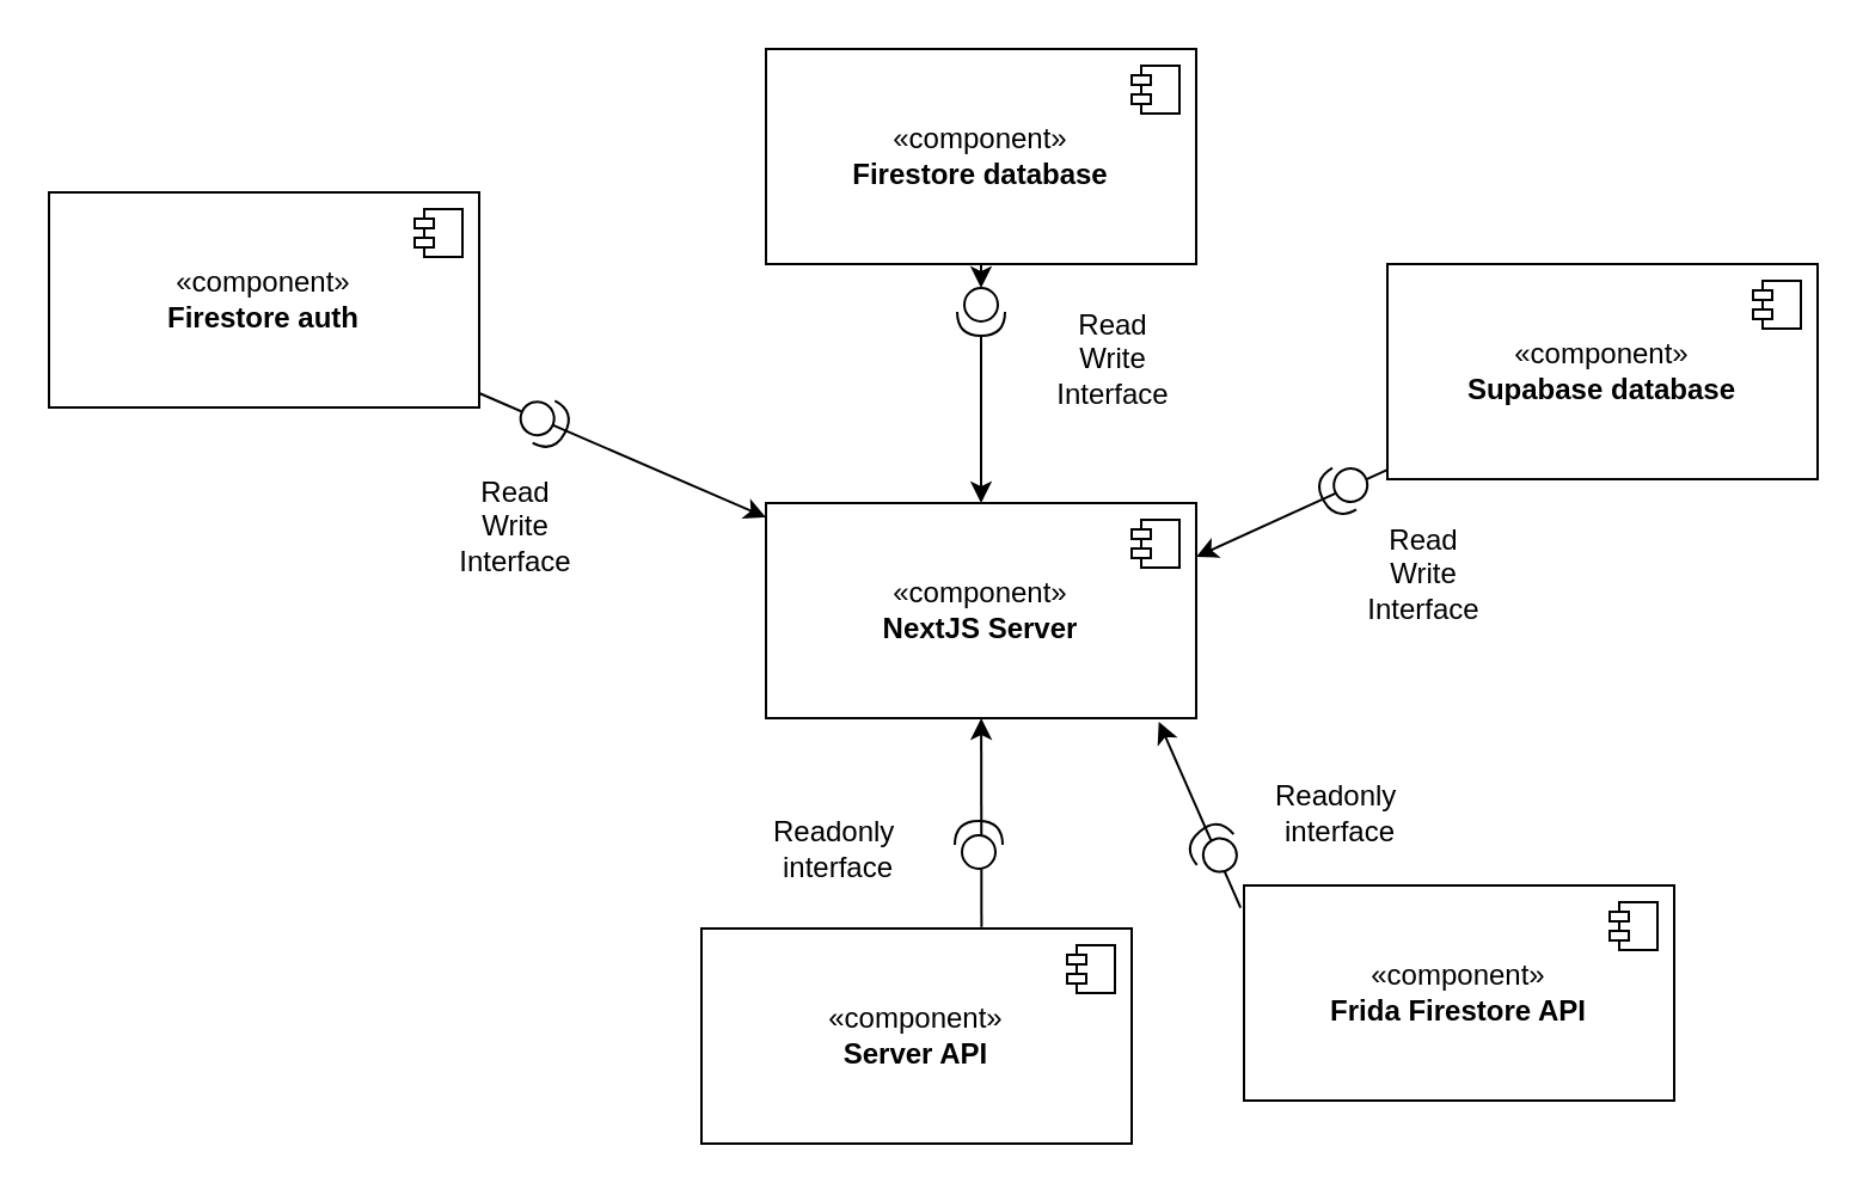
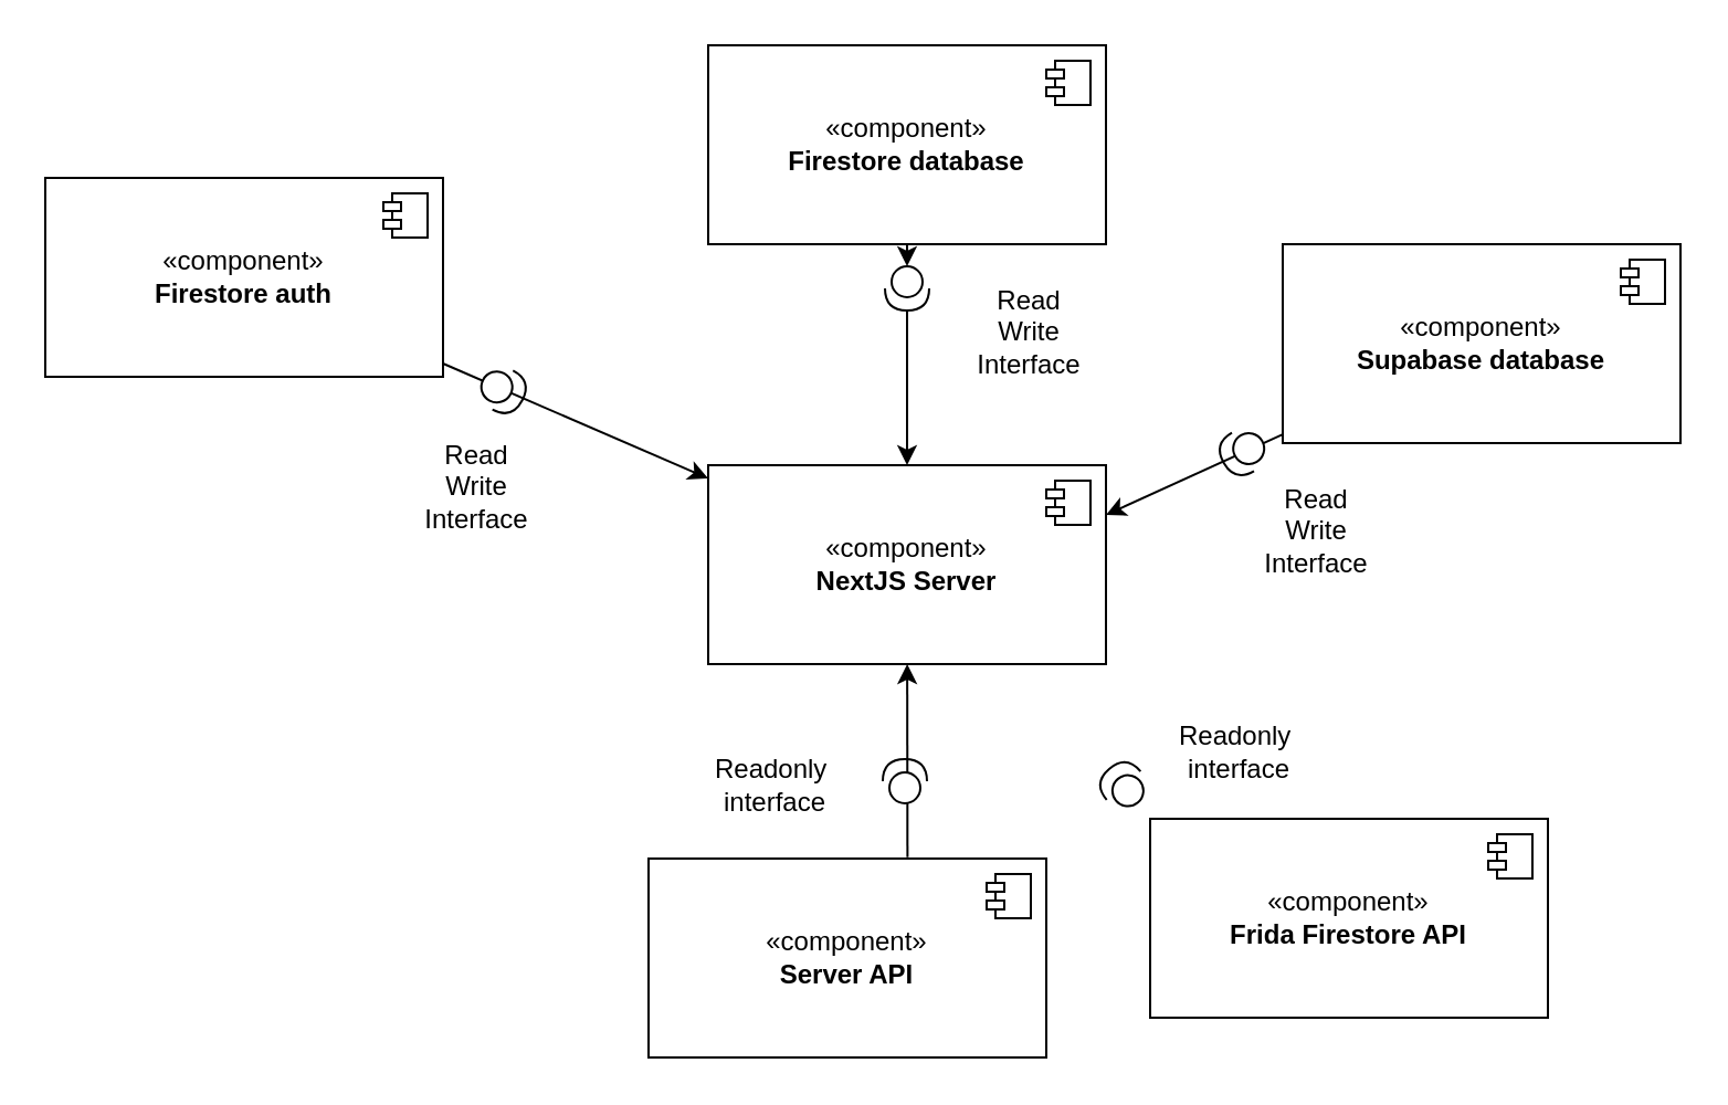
  <mxCell id="0" />
  <mxCell id="1" parent="0" />
  <mxCell id="2" style="edgeStyle=none;rounded=0;orthogonalLoop=1;jettySize=auto;html=1;" edge="1" parent="1" source="15" target="7"><mxGeometry relative="1" as="geometry" /></mxCell>
  <mxCell id="3" value="«component»&lt;br&gt;&lt;b&gt;Firestore database&lt;/b&gt;" style="html=1;dropTarget=0;whiteSpace=wrap;" vertex="1" parent="1"><mxGeometry x="320" y="20" width="180" height="90" as="geometry" /></mxCell>
  <mxCell id="4" value="" style="shape=module;jettyWidth=8;jettyHeight=4;" vertex="1" parent="3"><mxGeometry x="1" width="20" height="20" relative="1" as="geometry"><mxPoint x="-27" y="7" as="offset" /></mxGeometry></mxCell>
  <mxCell id="5" value="«component»&lt;br&gt;&lt;b&gt;Supabase database&lt;/b&gt;" style="html=1;dropTarget=0;whiteSpace=wrap;" vertex="1" parent="1"><mxGeometry x="580" y="110" width="180" height="90" as="geometry" /></mxCell>
  <mxCell id="6" value="" style="shape=module;jettyWidth=8;jettyHeight=4;" vertex="1" parent="5"><mxGeometry x="1" width="20" height="20" relative="1" as="geometry"><mxPoint x="-27" y="7" as="offset" /></mxGeometry></mxCell>
  <mxCell id="7" value="«component»&lt;br&gt;&lt;b&gt;NextJS Server&lt;/b&gt;" style="html=1;dropTarget=0;whiteSpace=wrap;" vertex="1" parent="1"><mxGeometry x="320" y="210" width="180" height="90" as="geometry" /></mxCell>
  <mxCell id="8" value="" style="shape=module;jettyWidth=8;jettyHeight=4;" vertex="1" parent="7"><mxGeometry x="1" width="20" height="20" relative="1" as="geometry"><mxPoint x="-27" y="7" as="offset" /></mxGeometry></mxCell>
  <mxCell id="9" style="rounded=0;orthogonalLoop=1;jettySize=auto;html=1;" edge="1" parent="1" source="10" target="7"><mxGeometry relative="1" as="geometry" /></mxCell>
  <mxCell id="10" value="«component»&lt;br&gt;&lt;b&gt;Firestore auth&lt;/b&gt;" style="html=1;dropTarget=0;whiteSpace=wrap;" vertex="1" parent="1"><mxGeometry x="20" y="80" width="180" height="90" as="geometry" /></mxCell>
  <mxCell id="11" value="" style="shape=module;jettyWidth=8;jettyHeight=4;" vertex="1" parent="10"><mxGeometry x="1" width="20" height="20" relative="1" as="geometry"><mxPoint x="-27" y="7" as="offset" /></mxGeometry></mxCell>
  <mxCell id="12" value="" style="shape=providedRequiredInterface;html=1;verticalLabelPosition=bottom;sketch=0;rotation=27.8;" vertex="1" parent="1"><mxGeometry x="217" y="166" width="20" height="20" as="geometry" /></mxCell>
  <mxCell id="13" value="Read&lt;div&gt;Write&lt;/div&gt;&lt;div&gt;Interface&lt;/div&gt;" style="text;html=1;align=center;verticalAlign=middle;resizable=0;points=[];autosize=1;strokeColor=none;fillColor=none;" vertex="1" parent="1"><mxGeometry x="180" y="190" width="70" height="60" as="geometry" /></mxCell>
  <mxCell id="14" value="" style="edgeStyle=none;rounded=0;orthogonalLoop=1;jettySize=auto;html=1;" edge="1" parent="1" source="3" target="15"><mxGeometry relative="1" as="geometry"><mxPoint x="410" y="110" as="sourcePoint" /><mxPoint x="410" y="210" as="targetPoint" /></mxGeometry></mxCell>
  <mxCell id="15" value="" style="shape=providedRequiredInterface;html=1;verticalLabelPosition=bottom;sketch=0;rotation=90;" vertex="1" parent="1"><mxGeometry x="400" y="120" width="20" height="20" as="geometry" /></mxCell>
  <mxCell id="16" value="Read&lt;div&gt;Write&lt;/div&gt;&lt;div&gt;Interface&lt;/div&gt;" style="text;html=1;align=center;verticalAlign=middle;resizable=0;points=[];autosize=1;strokeColor=none;fillColor=none;" vertex="1" parent="1"><mxGeometry x="430" y="120" width="70" height="60" as="geometry" /></mxCell>
  <mxCell id="17" style="edgeStyle=none;rounded=0;orthogonalLoop=1;jettySize=auto;html=1;entryX=1;entryY=0.25;entryDx=0;entryDy=0;" edge="1" parent="1" source="5" target="7"><mxGeometry relative="1" as="geometry"><mxPoint x="570" y="300" as="targetPoint" /></mxGeometry></mxCell>
  <mxCell id="18" value="Read&lt;div&gt;Write&lt;/div&gt;&lt;div&gt;Interface&lt;/div&gt;" style="text;html=1;align=center;verticalAlign=middle;resizable=0;points=[];autosize=1;strokeColor=none;fillColor=none;" vertex="1" parent="1"><mxGeometry x="560" y="210" width="70" height="60" as="geometry" /></mxCell>
  <mxCell id="19" value="" style="shape=providedRequiredInterface;html=1;verticalLabelPosition=bottom;sketch=0;rotation=-210;" vertex="1" parent="1"><mxGeometry x="552" y="194" width="20" height="20" as="geometry" /></mxCell>
  <mxCell id="20" value="«component»&lt;br&gt;&lt;b&gt;Frida Firestore API&lt;/b&gt;" style="html=1;dropTarget=0;whiteSpace=wrap;" vertex="1" parent="1"><mxGeometry x="520" y="370" width="180" height="90" as="geometry" /></mxCell>
  <mxCell id="21" value="" style="shape=module;jettyWidth=8;jettyHeight=4;" vertex="1" parent="20"><mxGeometry x="1" width="20" height="20" relative="1" as="geometry"><mxPoint x="-27" y="7" as="offset" /></mxGeometry></mxCell>
- <mxCell id="22" style="edgeStyle=none;rounded=0;orthogonalLoop=1;jettySize=auto;html=1;entryX=0.913;entryY=1.017;entryDx=0;entryDy=0;entryPerimeter=0;exitX=-0.008;exitY=0.103;exitDx=0;exitDy=0;exitPerimeter=0;" edge="1" parent="1" source="20" target="7"><mxGeometry relative="1" as="geometry"><mxPoint x="560" y="327" as="targetPoint" /><mxPoint x="640" y="290" as="sourcePoint" /></mxGeometry></mxCell>
  <mxCell id="23" value="" style="shape=providedRequiredInterface;html=1;verticalLabelPosition=bottom;sketch=0;rotation=-130;" vertex="1" parent="1"><mxGeometry x="498" y="345" width="20" height="20" as="geometry" /></mxCell>
  <mxCell id="24" value="Readonly&amp;nbsp;&lt;div&gt;interface&lt;/div&gt;" style="text;html=1;align=center;verticalAlign=middle;resizable=0;points=[];autosize=1;strokeColor=none;fillColor=none;" vertex="1" parent="1"><mxGeometry x="520" y="320" width="80" height="40" as="geometry" /></mxCell>
  <mxCell id="25" value="«component»&lt;br&gt;&lt;b&gt;Server API&lt;/b&gt;" style="html=1;dropTarget=0;whiteSpace=wrap;" vertex="1" parent="1"><mxGeometry x="293" y="388" width="180" height="90" as="geometry" /></mxCell>
  <mxCell id="26" value="" style="shape=module;jettyWidth=8;jettyHeight=4;" vertex="1" parent="25"><mxGeometry x="1" width="20" height="20" relative="1" as="geometry"><mxPoint x="-27" y="7" as="offset" /></mxGeometry></mxCell>
  <mxCell id="27" style="edgeStyle=none;rounded=0;orthogonalLoop=1;jettySize=auto;html=1;exitX=0.651;exitY=-0.007;exitDx=0;exitDy=0;exitPerimeter=0;" edge="1" parent="1" source="25" target="7"><mxGeometry relative="1" as="geometry"><mxPoint x="257" y="320" as="targetPoint" /><mxPoint x="410" y="380" as="sourcePoint" /></mxGeometry></mxCell>
  <mxCell id="28" value="" style="shape=providedRequiredInterface;html=1;verticalLabelPosition=bottom;sketch=0;rotation=-90;" vertex="1" parent="1"><mxGeometry x="399" y="343" width="20" height="20" as="geometry" /></mxCell>
  <mxCell id="29" value="Readonly&amp;nbsp;&lt;div&gt;interface&lt;/div&gt;" style="text;html=1;align=center;verticalAlign=middle;resizable=0;points=[];autosize=1;strokeColor=none;fillColor=none;" vertex="1" parent="1"><mxGeometry x="310" y="335" width="80" height="40" as="geometry" /></mxCell>
